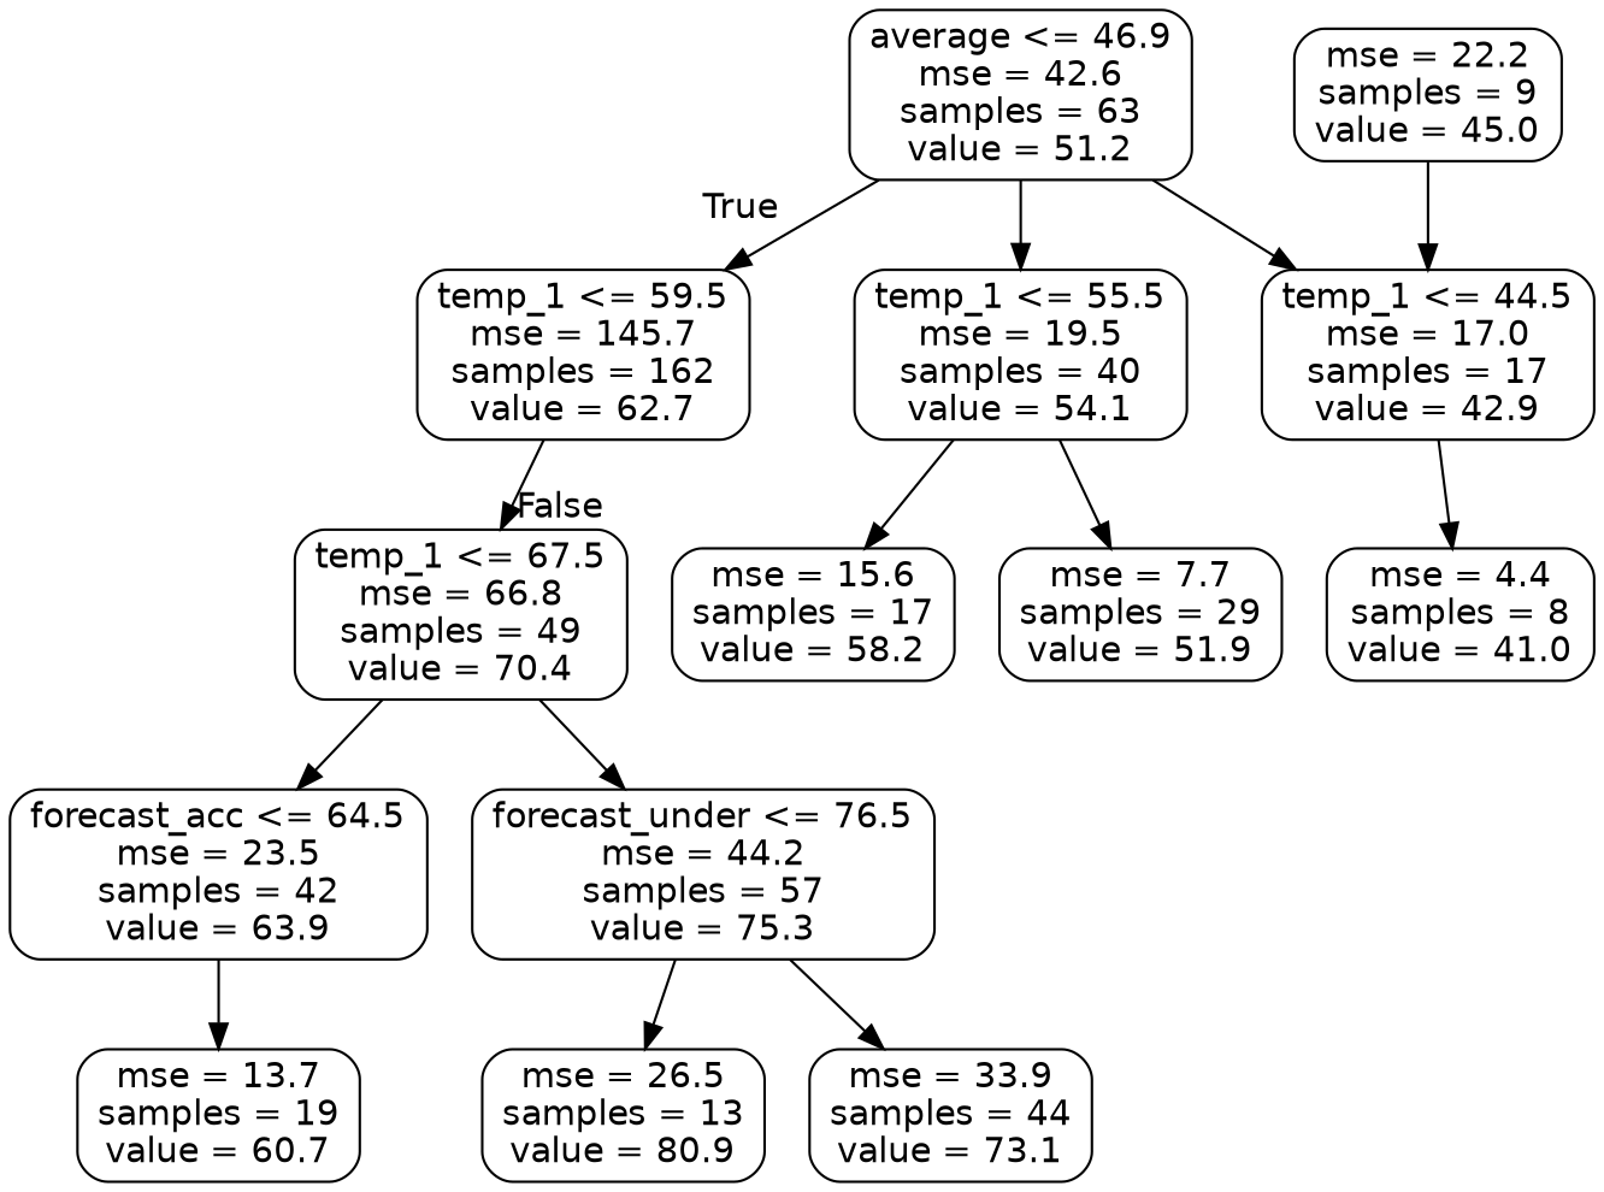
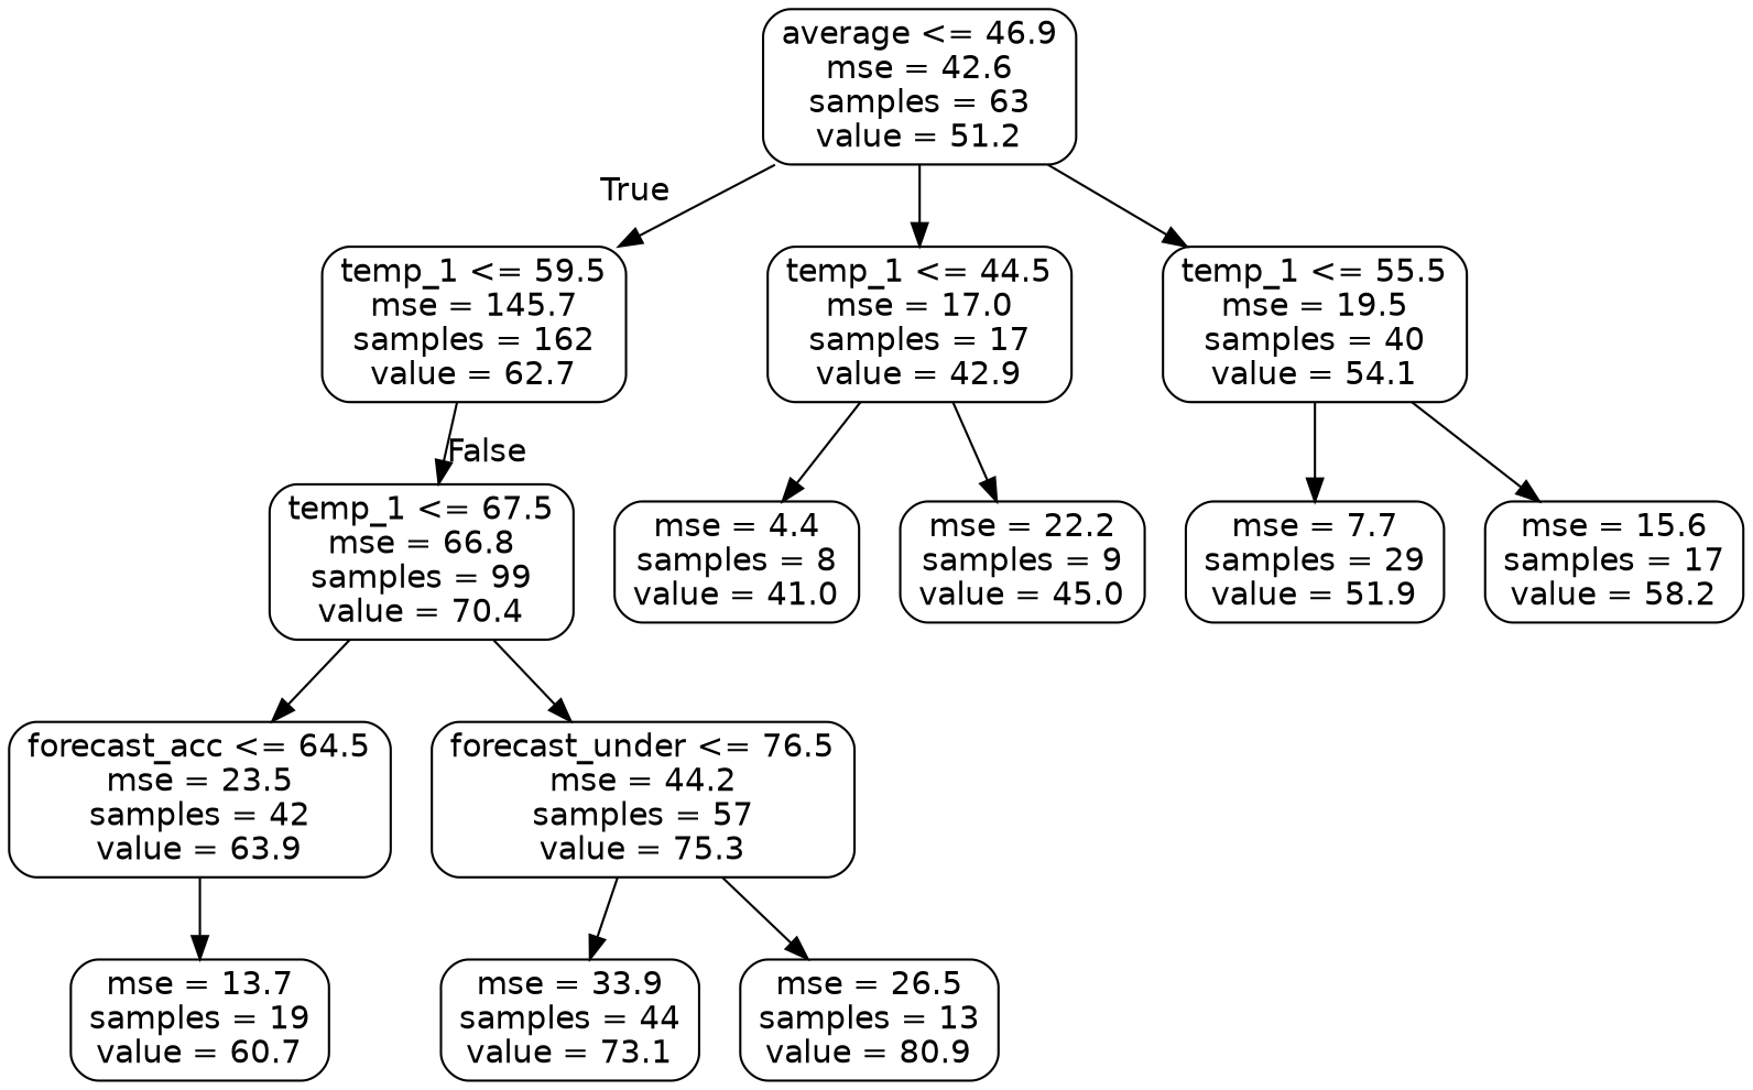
  digraph {
    node [color=black fontname=helvetica shape=box style=rounded]
    edge [fontname=helvetica]
    n1 [label="temp_1 <= 59.5\nmse = 145.7\nsamples = 162\nvalue = 62.7"]
-   n2 [label="temp_1 <= 67.5\nmse = 66.8\nsamples = 49\nvalue = 70.4"]
+   n2 [label="temp_1 <= 67.5\nmse = 66.8\nsamples = 99\nvalue = 70.4"]
    n3 [label="average <= 46.9\nmse = 42.6\nsamples = 63\nvalue = 51.2"]
    n4 [label="temp_1 <= 44.5\nmse = 17.0\nsamples = 17\nvalue = 42.9"]
    n5 [label="temp_1 <= 55.5\nmse = 19.5\nsamples = 40\nvalue = 54.1"]
    n6 [label="forecast_acc <= 64.5\nmse = 23.5\nsamples = 42\nvalue = 63.9"]
    n7 [label="forecast_under <= 76.5\nmse = 44.2\nsamples = 57\nvalue = 75.3"]
    n8 [label="mse = 4.4\nsamples = 8\nvalue = 41.0"]
    n9 [label="mse = 22.2\nsamples = 9\nvalue = 45.0"]
    n10 [label="mse = 7.7\nsamples = 29\nvalue = 51.9"]
    n11 [label="mse = 15.6\nsamples = 17\nvalue = 58.2"]
    n12 [label="mse = 13.7\nsamples = 19\nvalue = 60.7"]
    n13 [label="mse = 33.9\nsamples = 44\nvalue = 73.1"]
    n14 [label="mse = 26.5\nsamples = 13\nvalue = 80.9"]
    n1 -> n2 [headlabel=False labelangle=-45 labeldistance=2.5]
    n2 -> n6
    n2 -> n7
    n3 -> n1 [headlabel=True labelangle=45 labeldistance=2.5]
    n3 -> n4
    n3 -> n5
    n4 -> n8
-   n9 -> n4
+   n4 -> n9
    n5 -> n10
    n5 -> n11
    n6 -> n12
    n7 -> n13
    n7 -> n14
  }
